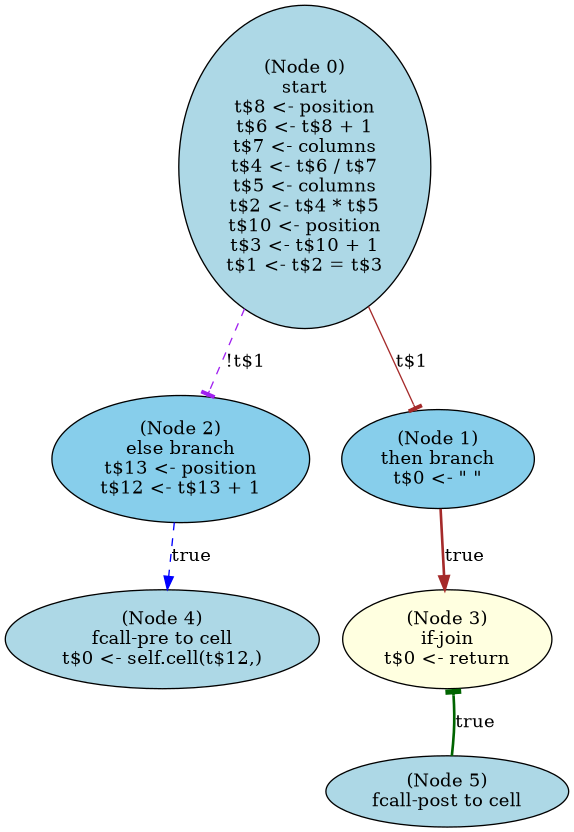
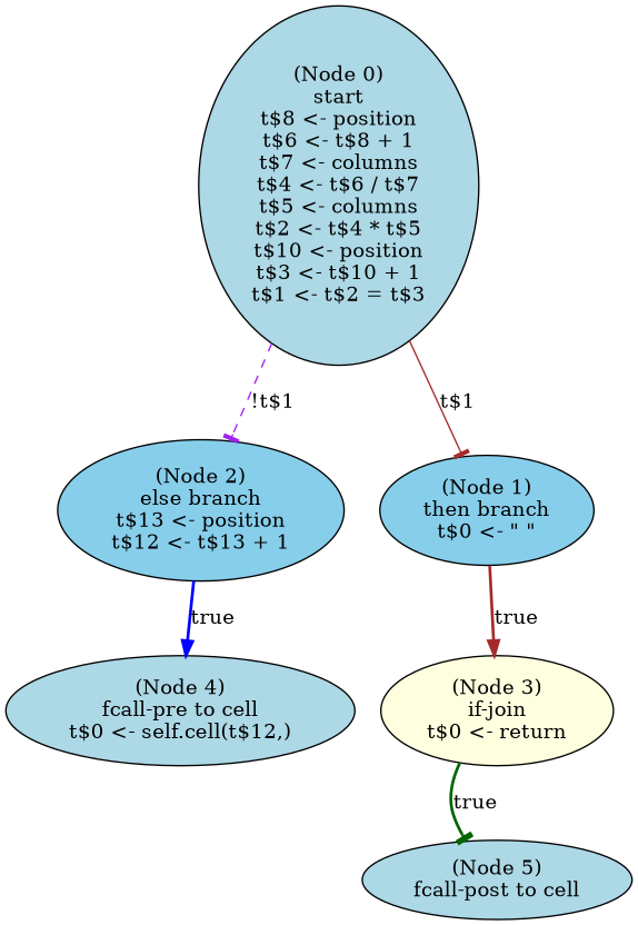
  digraph {
    node [fillcolor=lightblue style=filled]
    edge [arrowhead=tee color=brown style=dashed]
    n1 [label="(Node 0)\nstart\nt$8 <- position\nt$6 <- t$8 + 1\nt$7 <- columns\nt$4 <- t$6 / t$7\nt$5 <- columns\nt$2 <- t$4 * t$5\nt$10 <- position\nt$3 <- t$10 + 1\nt$1 <- t$2 = t$3\n"]
    n2 [fillcolor=skyblue label="(Node 2)\nelse branch\nt$13 <- position\nt$12 <- t$13 + 1\n"]
    n3 [fillcolor=skyblue label="(Node 1)\nthen branch\nt$0 <- \" \"\n"]
    n4 [label="(Node 4)\nfcall-pre to cell\nt$0 <- self.cell(t$12,)\n"]
    n5 [fillcolor=lightyellow label="(Node 3)\nif-join\nt$0 <- return\n"]
    n6 [label="(Node 5)\nfcall-post to cell\n"]
    n1 -> n2 [color=purple label="!t$1"]
    n1 -> n3 [label="t$1" style=solid]
-   n2 -> n4 [arrowhead=normal color=blue label=true]
+   n2 -> n4 [arrowhead=normal color=blue label=true style=bold]
    n3 -> n5 [arrowhead=normal label=true style=bold]
-   n6 -> n5 [color=darkgreen label=true style=bold]
+   n5 -> n6 [color=darkgreen label=true style=bold]
  }
